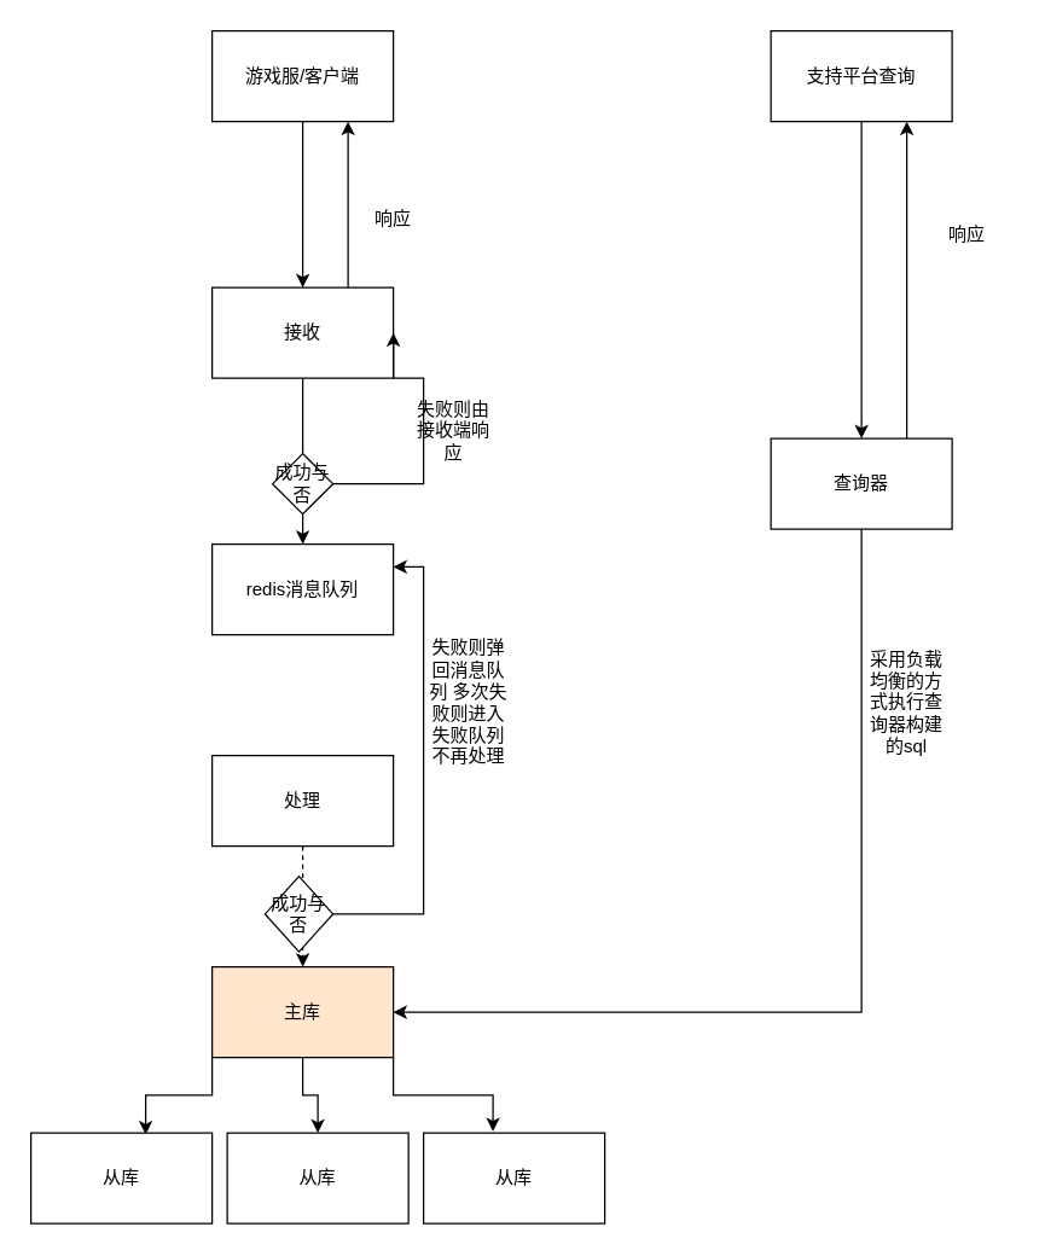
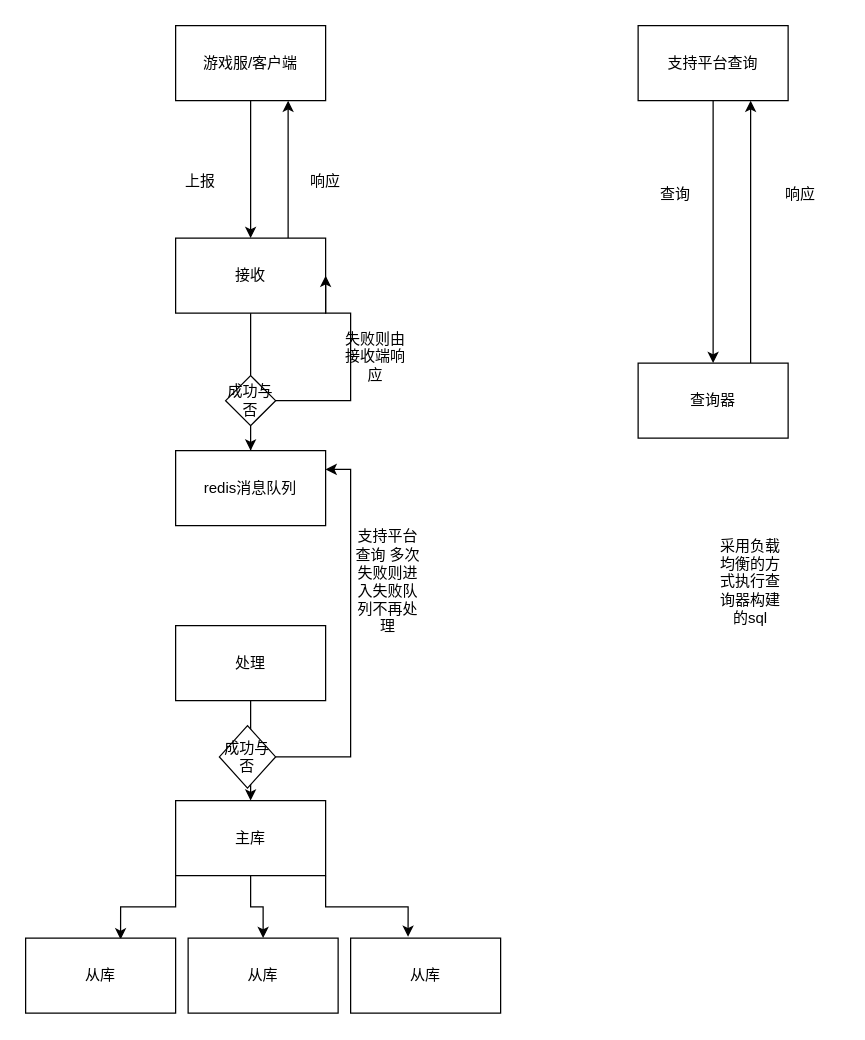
  <mxCell id="0" />
  <mxCell id="1" parent="0" />
  <mxCell id="2" value="游戏服/客户端" style="rounded=0;whiteSpace=wrap;html=1;" vertex="1" parent="1"><mxGeometry x="140" y="20" width="120" height="60" as="geometry" /></mxCell>
  <mxCell id="3" value="" style="edgeStyle=orthogonalEdgeStyle;rounded=0;orthogonalLoop=1;jettySize=auto;html=1;startArrow=none;" edge="1" parent="1" source="10" target="7"><mxGeometry relative="1" as="geometry" /></mxCell>
  <mxCell id="4" style="edgeStyle=orthogonalEdgeStyle;rounded=0;orthogonalLoop=1;jettySize=auto;html=1;exitX=0.75;exitY=0;exitDx=0;exitDy=0;entryX=0.75;entryY=1;entryDx=0;entryDy=0;" edge="1" parent="1" source="5" target="2"><mxGeometry relative="1" as="geometry" /></mxCell>
  <mxCell id="5" value="接收" style="rounded=0;whiteSpace=wrap;html=1;" vertex="1" parent="1"><mxGeometry x="140" y="190" width="120" height="60" as="geometry" /></mxCell>
  <mxCell id="6" value="" style="endArrow=classic;html=1;rounded=0;" edge="1" parent="1" source="2" target="5"><mxGeometry width="50" height="50" relative="1" as="geometry"><mxPoint x="130" y="140" as="sourcePoint" /><mxPoint x="190" y="110" as="targetPoint" /></mxGeometry></mxCell>
  <mxCell id="7" value="redis消息队列" style="whiteSpace=wrap;html=1;rounded=0;" vertex="1" parent="1"><mxGeometry x="140" y="360" width="120" height="60" as="geometry" /></mxCell>
  <mxCell id="8" value="" style="edgeStyle=orthogonalEdgeStyle;rounded=0;orthogonalLoop=1;jettySize=auto;html=1;endArrow=none;" edge="1" parent="1" source="5" target="10"><mxGeometry relative="1" as="geometry"><mxPoint x="200" y="280" as="sourcePoint" /><mxPoint x="200" y="360" as="targetPoint" /></mxGeometry></mxCell>
  <mxCell id="9" style="edgeStyle=orthogonalEdgeStyle;rounded=0;orthogonalLoop=1;jettySize=auto;html=1;exitX=1;exitY=0.5;exitDx=0;exitDy=0;entryX=1;entryY=0.5;entryDx=0;entryDy=0;" edge="1" parent="1" source="10" target="5"><mxGeometry relative="1" as="geometry"><Array as="points"><mxPoint x="280" y="320" /><mxPoint x="280" y="250" /></Array></mxGeometry></mxCell>
  <mxCell id="10" value="成功与否" style="rhombus;whiteSpace=wrap;html=1;rounded=0;" vertex="1" parent="1"><mxGeometry x="180" y="300" width="40" height="40" as="geometry" /></mxCell>
  <mxCell id="11" value="失败则由接收端响应" style="text;html=1;strokeColor=none;fillColor=none;align=center;verticalAlign=middle;whiteSpace=wrap;rounded=0;" vertex="1" parent="1"><mxGeometry x="270" y="270" width="60" height="30" as="geometry" /></mxCell>
  <mxCell id="12" value="响应" style="text;html=1;strokeColor=none;fillColor=none;align=center;verticalAlign=middle;whiteSpace=wrap;rounded=0;" vertex="1" parent="1"><mxGeometry x="230" y="130" width="60" height="30" as="geometry" /></mxCell>
- <mxCell id="14" value="" style="edgeStyle=orthogonalEdgeStyle;rounded=0;orthogonalLoop=1;jettySize=auto;html=1;dashed=1;" edge="1" parent="1" source="15" target="19"><mxGeometry relative="1" as="geometry" /></mxCell>
+ <mxCell id="13" value="上报" style="text;html=1;strokeColor=none;fillColor=none;align=center;verticalAlign=middle;whiteSpace=wrap;rounded=0;" vertex="1" parent="1"><mxGeometry x="130" y="130" width="60" height="30" as="geometry" /></mxCell>
+ <mxCell id="14" value="" style="edgeStyle=orthogonalEdgeStyle;rounded=0;orthogonalLoop=1;jettySize=auto;html=1;" edge="1" parent="1" source="15" target="19"><mxGeometry relative="1" as="geometry" /></mxCell>
  <mxCell id="15" value="处理" style="whiteSpace=wrap;html=1;rounded=0;" vertex="1" parent="1"><mxGeometry x="140" y="500" width="120" height="60" as="geometry" /></mxCell>
  <mxCell id="16" value="" style="edgeStyle=orthogonalEdgeStyle;rounded=0;orthogonalLoop=1;jettySize=auto;html=1;" edge="1" parent="1" source="19" target="31"><mxGeometry relative="1" as="geometry" /></mxCell>
  <mxCell id="17" style="edgeStyle=orthogonalEdgeStyle;rounded=0;orthogonalLoop=1;jettySize=auto;html=1;exitX=0;exitY=1;exitDx=0;exitDy=0;entryX=0.633;entryY=0.017;entryDx=0;entryDy=0;entryPerimeter=0;" edge="1" parent="1" source="19" target="30"><mxGeometry relative="1" as="geometry" /></mxCell>
  <mxCell id="18" style="edgeStyle=orthogonalEdgeStyle;rounded=0;orthogonalLoop=1;jettySize=auto;html=1;exitX=1;exitY=1;exitDx=0;exitDy=0;entryX=0.383;entryY=-0.017;entryDx=0;entryDy=0;entryPerimeter=0;" edge="1" parent="1" source="19" target="32"><mxGeometry relative="1" as="geometry" /></mxCell>
- <mxCell id="19" value="主库" style="whiteSpace=wrap;html=1;rounded=0;fillColor=#ffe6cc;" vertex="1" parent="1"><mxGeometry x="140" y="640" width="120" height="60" as="geometry" /></mxCell>
+ <mxCell id="19" value="主库" style="whiteSpace=wrap;html=1;rounded=0;" vertex="1" parent="1"><mxGeometry x="140" y="640" width="120" height="60" as="geometry" /></mxCell>
  <mxCell id="20" style="edgeStyle=orthogonalEdgeStyle;rounded=0;orthogonalLoop=1;jettySize=auto;html=1;exitX=1;exitY=0.5;exitDx=0;exitDy=0;entryX=1;entryY=0.25;entryDx=0;entryDy=0;" edge="1" parent="1" source="21" target="7"><mxGeometry relative="1" as="geometry"><Array as="points"><mxPoint x="280" y="605" /><mxPoint x="280" y="375" /></Array></mxGeometry></mxCell>
  <mxCell id="21" value="成功与否" style="rhombus;whiteSpace=wrap;html=1;" vertex="1" parent="1"><mxGeometry x="175" y="580" width="45" height="50" as="geometry" /></mxCell>
- <mxCell id="22" value="失败则弹回消息队列 多次失败则进入失败队列不再处理&lt;br&gt;" style="text;html=1;strokeColor=none;fillColor=none;align=center;verticalAlign=middle;whiteSpace=wrap;rounded=0;" vertex="1" parent="1"><mxGeometry x="280" y="450" width="60" height="30" as="geometry" /></mxCell>
+ <mxCell id="22" value="支持平台查询 多次失败则进入失败队列不再处理&lt;br&gt;" style="text;html=1;strokeColor=none;fillColor=none;align=center;verticalAlign=middle;whiteSpace=wrap;rounded=0;" vertex="1" parent="1"><mxGeometry x="280" y="450" width="60" height="30" as="geometry" /></mxCell>
  <mxCell id="23" style="edgeStyle=orthogonalEdgeStyle;rounded=0;orthogonalLoop=1;jettySize=auto;html=1;exitX=0.5;exitY=1;exitDx=0;exitDy=0;" edge="1" parent="1" source="24" target="27"><mxGeometry relative="1" as="geometry" /></mxCell>
  <mxCell id="24" value="支持平台查询" style="rounded=0;whiteSpace=wrap;html=1;" vertex="1" parent="1"><mxGeometry x="510" y="20" width="120" height="60" as="geometry" /></mxCell>
- <mxCell id="25" style="edgeStyle=orthogonalEdgeStyle;rounded=0;orthogonalLoop=1;jettySize=auto;html=1;exitX=0.5;exitY=1;exitDx=0;exitDy=0;entryX=1;entryY=0.5;entryDx=0;entryDy=0;" edge="1" parent="1" source="27" target="19"><mxGeometry relative="1" as="geometry" /></mxCell>
  <mxCell id="26" style="edgeStyle=orthogonalEdgeStyle;rounded=0;orthogonalLoop=1;jettySize=auto;html=1;exitX=0.75;exitY=0;exitDx=0;exitDy=0;entryX=0.75;entryY=1;entryDx=0;entryDy=0;" edge="1" parent="1" source="27" target="24"><mxGeometry relative="1" as="geometry" /></mxCell>
  <mxCell id="27" value="查询器" style="rounded=0;whiteSpace=wrap;html=1;" vertex="1" parent="1"><mxGeometry x="510" y="290" width="120" height="60" as="geometry" /></mxCell>
+ <mxCell id="28" value="查询" style="text;html=1;strokeColor=none;fillColor=none;align=center;verticalAlign=middle;whiteSpace=wrap;rounded=0;" vertex="1" parent="1"><mxGeometry x="510" y="140" width="60" height="30" as="geometry" /></mxCell>
  <mxCell id="29" value="响应" style="text;html=1;strokeColor=none;fillColor=none;align=center;verticalAlign=middle;whiteSpace=wrap;rounded=0;" vertex="1" parent="1"><mxGeometry x="610" y="140" width="60" height="30" as="geometry" /></mxCell>
  <mxCell id="30" value="从库" style="whiteSpace=wrap;html=1;rounded=0;" vertex="1" parent="1"><mxGeometry x="20" y="750" width="120" height="60" as="geometry" /></mxCell>
  <mxCell id="31" value="从库" style="whiteSpace=wrap;html=1;rounded=0;" vertex="1" parent="1"><mxGeometry x="150" y="750" width="120" height="60" as="geometry" /></mxCell>
  <mxCell id="32" value="从库" style="whiteSpace=wrap;html=1;rounded=0;" vertex="1" parent="1"><mxGeometry x="280" y="750" width="120" height="60" as="geometry" /></mxCell>
  <mxCell id="33" value="采用负载均衡的方式执行查询器构建的sql" style="text;html=1;strokeColor=none;fillColor=none;align=center;verticalAlign=middle;whiteSpace=wrap;rounded=0;" vertex="1" parent="1"><mxGeometry x="570" y="450" width="60" height="30" as="geometry" /></mxCell>
